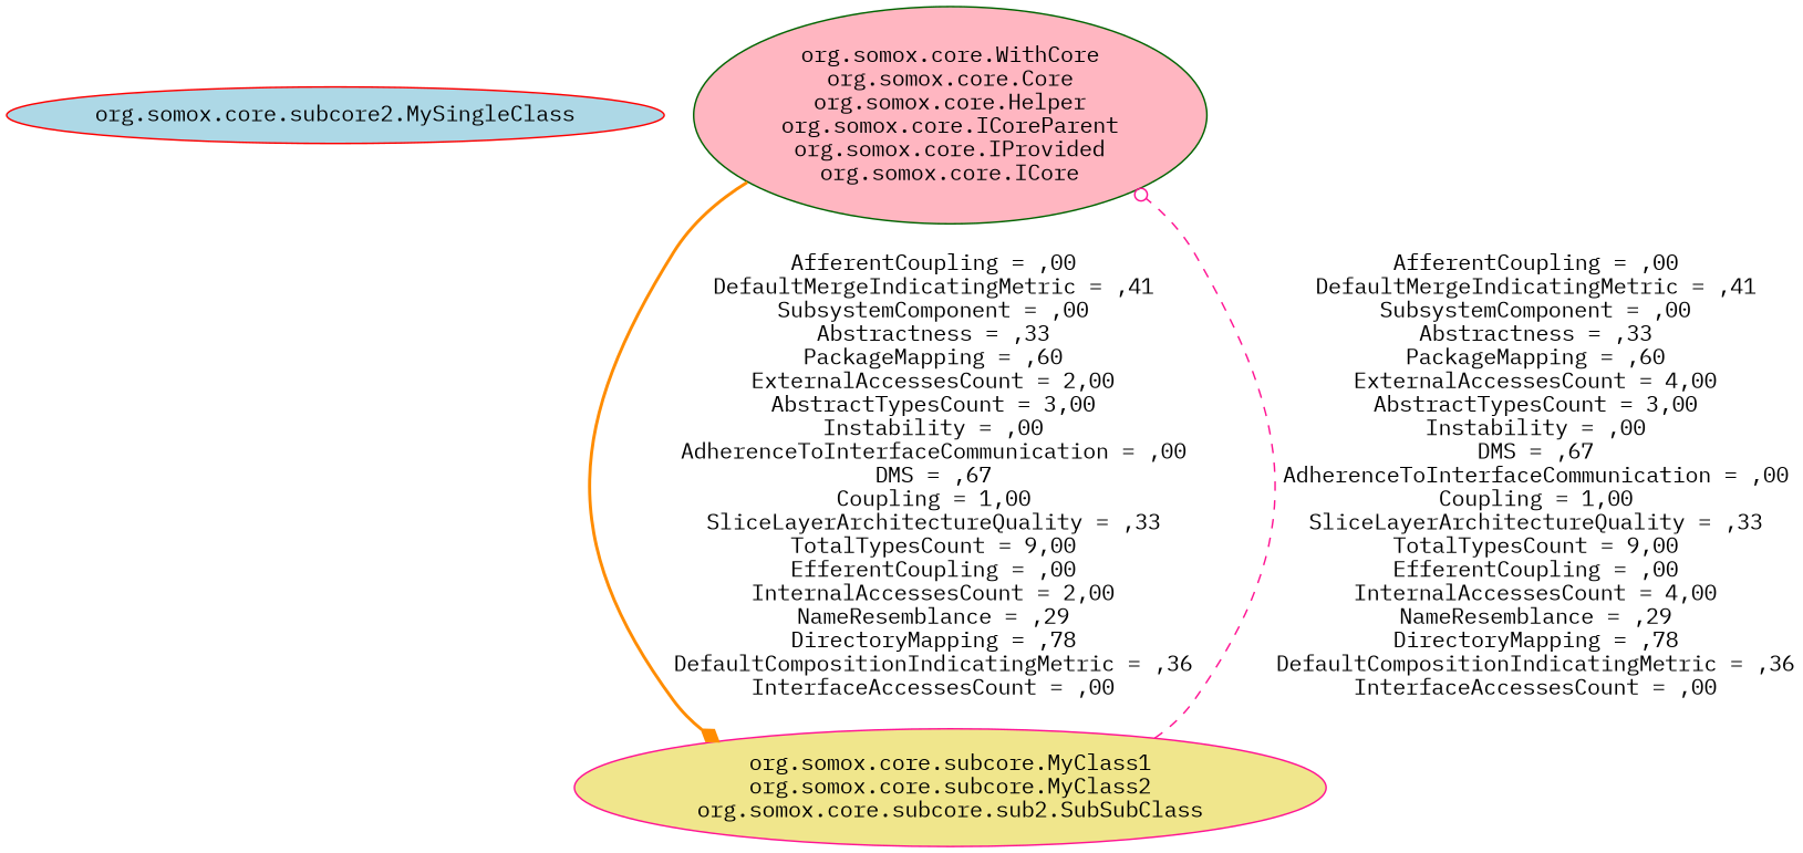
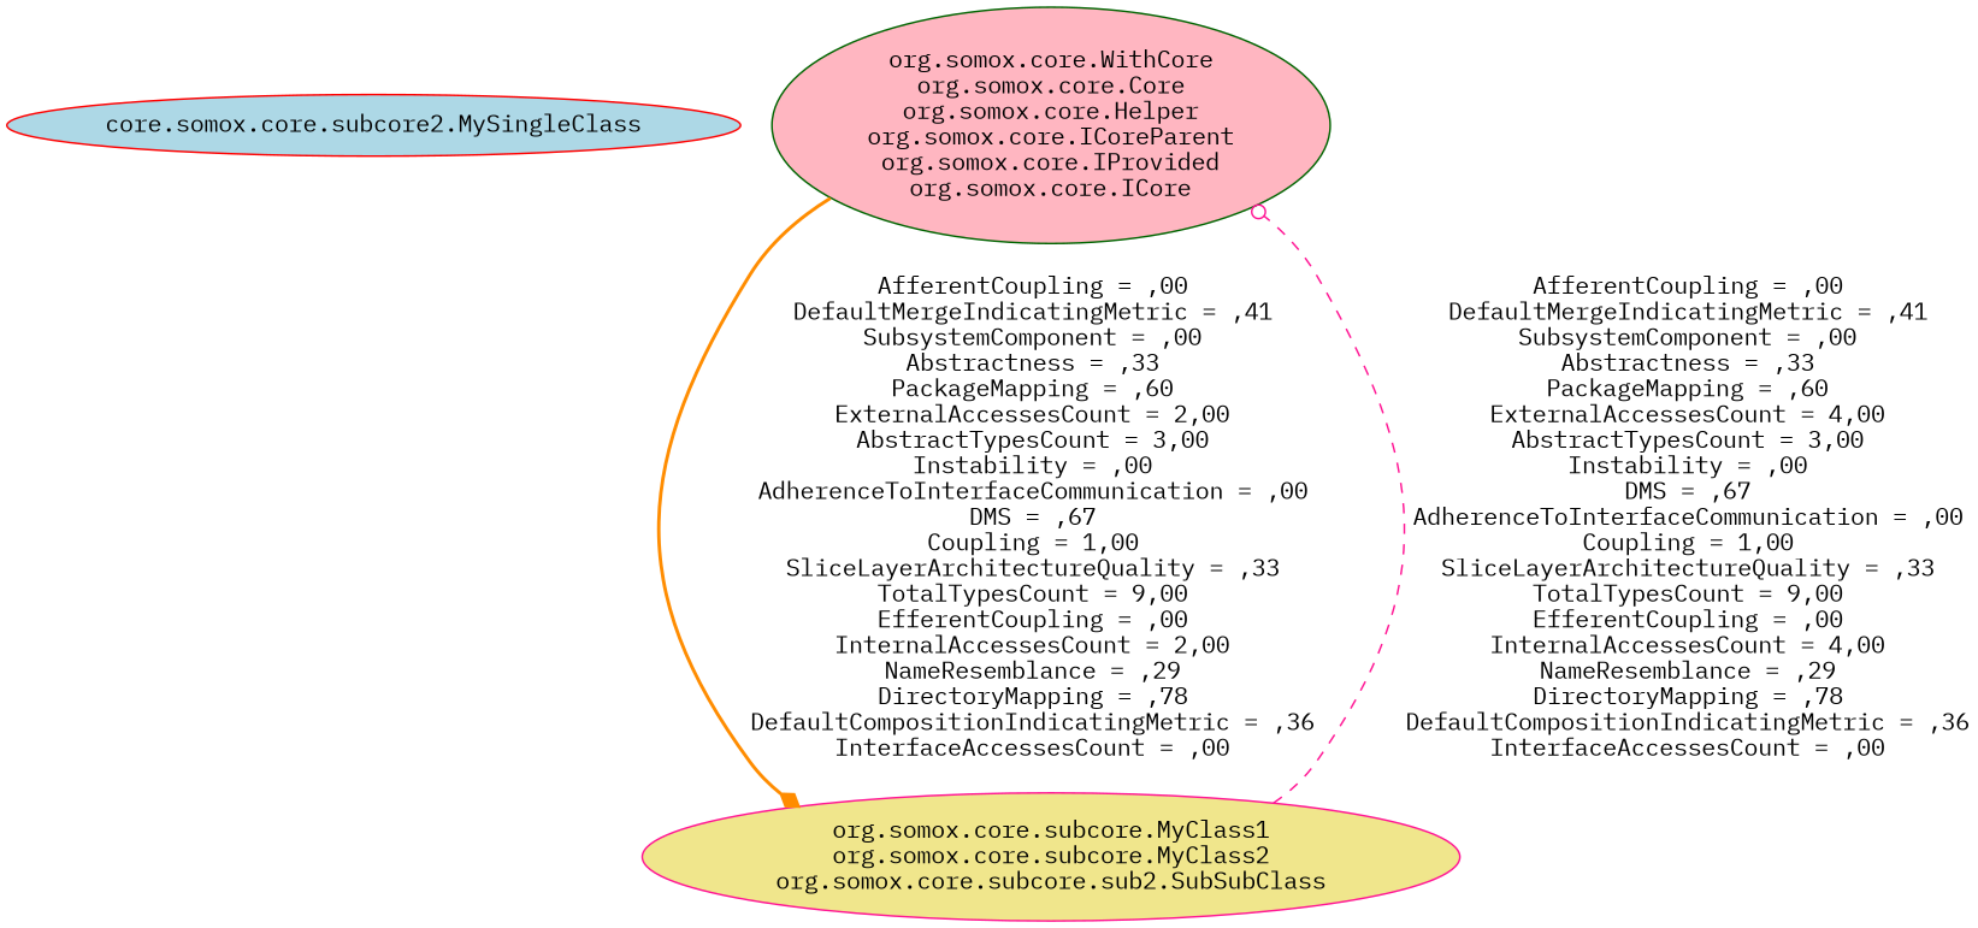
  digraph {
    fontname="IBM Plex Mono"
    node [style=filled fontname="IBM Plex Mono"]
    edge [fontname="IBM Plex Mono"]
-   "org.somox.core.subcore2.MySingleClass" [fillcolor=lightblue color=red]
+   "org.somox.core.subcore2.MySingleClass" [fillcolor=lightblue color=red label="core.somox.core.subcore2.MySingleClass"]
    "org.somox.core.WithCore\norg.somox.core.Core\norg.somox.core.Helper\norg.somox.core.ICoreParent\norg.somox.core.IProvided\norg.somox.core.ICore" [fillcolor=lightpink color=darkgreen]
    "org.somox.core.subcore.MyClass1\norg.somox.core.subcore.MyClass2\norg.somox.core.subcore.sub2.SubSubClass" [fillcolor=khaki color=deeppink]
    "org.somox.core.WithCore\norg.somox.core.Core\norg.somox.core.Helper\norg.somox.core.ICoreParent\norg.somox.core.IProvided\norg.somox.core.ICore" -> "org.somox.core.subcore.MyClass1\norg.somox.core.subcore.MyClass2\norg.somox.core.subcore.sub2.SubSubClass" [label="AfferentCoupling = ,00\nDefaultMergeIndicatingMetric = ,41\nSubsystemComponent = ,00\nAbstractness = ,33\nPackageMapping = ,60\nExternalAccessesCount = 2,00\nAbstractTypesCount = 3,00\nInstability = ,00\nAdherenceToInterfaceCommunication = ,00\nDMS = ,67\nCoupling = 1,00\nSliceLayerArchitectureQuality = ,33\nTotalTypesCount = 9,00\nEfferentCoupling = ,00\nInternalAccessesCount = 2,00\nNameResemblance = ,29\nDirectoryMapping = ,78\nDefaultCompositionIndicatingMetric = ,36\nInterfaceAccessesCount = ,00\n" color=darkorange style=bold arrowhead=diamond]
    "org.somox.core.subcore.MyClass1\norg.somox.core.subcore.MyClass2\norg.somox.core.subcore.sub2.SubSubClass" -> "org.somox.core.WithCore\norg.somox.core.Core\norg.somox.core.Helper\norg.somox.core.ICoreParent\norg.somox.core.IProvided\norg.somox.core.ICore" [label="AfferentCoupling = ,00\nDefaultMergeIndicatingMetric = ,41\nSubsystemComponent = ,00\nAbstractness = ,33\nPackageMapping = ,60\nExternalAccessesCount = 4,00\nAbstractTypesCount = 3,00\nInstability = ,00\nDMS = ,67\nAdherenceToInterfaceCommunication = ,00\nCoupling = 1,00\nSliceLayerArchitectureQuality = ,33\nTotalTypesCount = 9,00\nEfferentCoupling = ,00\nInternalAccessesCount = 4,00\nNameResemblance = ,29\nDirectoryMapping = ,78\nDefaultCompositionIndicatingMetric = ,36\nInterfaceAccessesCount = ,00\n" color=deeppink style=dashed arrowhead=odot]
  }
